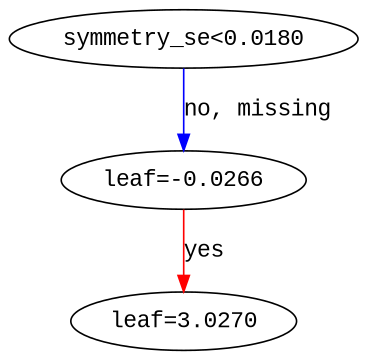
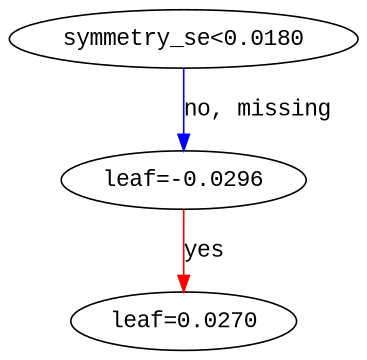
  digraph {
    fontname="Liberation Mono"
    rankdir=UD
    node [fontname="Liberation Mono"]
    edge [fontname="Liberation Mono"]
    n1 [label="symmetry_se<0.0180"]
-   n2 [label="leaf=-0.0266"]
-   n3 [label="leaf=3.0270"]
+   n2 [label="leaf=-0.0296"]
+   n3 [label="leaf=0.0270"]
    n1 -> n2 [color="#0000FF" label="no, missing"]
    n2 -> n3 [color="#FF0000" label=yes]
  }
